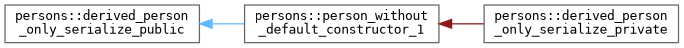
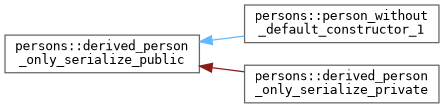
  digraph {
    fontname="DejaVu Sans Mono"
    rankdir=LR
    node [color=grey40 fillcolor=white fontname="DejaVu Sans Mono" fontsize=10 shape=box style=filled]
    edge [dir=back fontname="DejaVu Sans Mono" fontsize=10 labelfontname=Helvetica labelfontsize=10 style=solid]
    n1 [height=0.2 label="persons::person_without\l_default_constructor_1" width=0.4]
    n2 [height=0.2 label="persons::derived_person\l_only_serialize_private" width=0.4]
    n3 [height=0.2 label="persons::derived_person\l_only_serialize_public" width=0.4]
-   n1 -> n2 [color=firebrick4]
+   n3 -> n2 [color=firebrick4]
    n3 -> n1 [color=steelblue1]
  }
